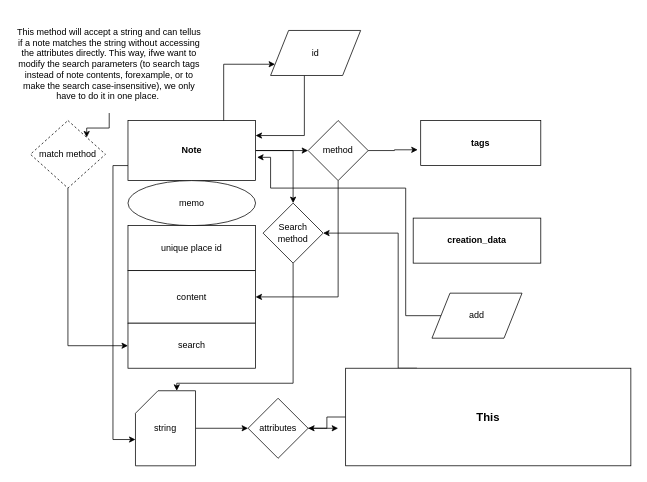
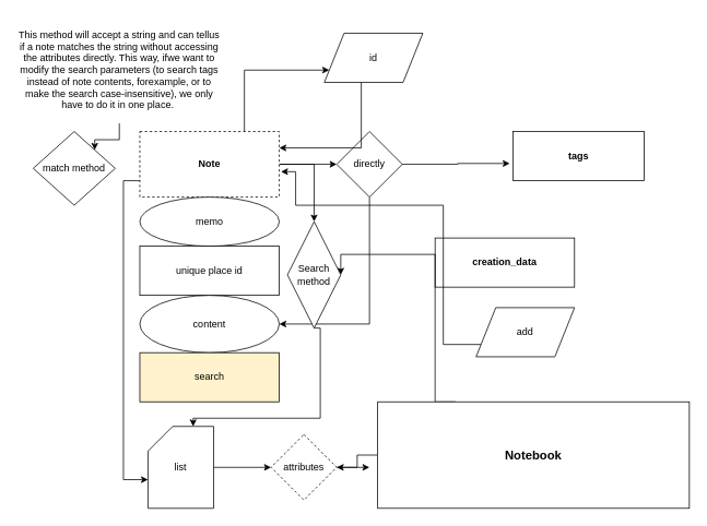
  <mxCell id="0" />
  <mxCell id="1" parent="0" />
  <mxCell id="2" style="edgeStyle=orthogonalEdgeStyle;rounded=0;orthogonalLoop=1;jettySize=auto;html=1;entryX=0;entryY=0.5;entryDx=0;entryDy=0;" parent="1" source="6" target="14" edge="1"><mxGeometry relative="1" as="geometry" /></mxCell>
  <mxCell id="3" style="edgeStyle=orthogonalEdgeStyle;rounded=0;orthogonalLoop=1;jettySize=auto;html=1;" parent="1" source="6" target="7" edge="1"><mxGeometry relative="1" as="geometry" /></mxCell>
  <mxCell id="4" style="edgeStyle=orthogonalEdgeStyle;rounded=0;orthogonalLoop=1;jettySize=auto;html=1;entryX=0;entryY=0;entryDx=0;entryDy=65;entryPerimeter=0;exitX=0;exitY=0.75;exitDx=0;exitDy=0;" parent="1" source="6" target="25" edge="1"><mxGeometry relative="1" as="geometry"><Array as="points"><mxPoint x="150" y="220" /><mxPoint x="150" y="585" /></Array></mxGeometry></mxCell>
  <mxCell id="5" style="edgeStyle=orthogonalEdgeStyle;rounded=0;orthogonalLoop=1;jettySize=auto;html=1;entryX=0.5;entryY=0;entryDx=0;entryDy=0;" parent="1" source="6" target="29" edge="1"><mxGeometry relative="1" as="geometry" /></mxCell>
- <mxCell id="6" value="&lt;b&gt;Note&lt;/b&gt;" style="rounded=0;whiteSpace=wrap;html=1;" parent="1" vertex="1"><mxGeometry x="170" y="160" width="170" height="80" as="geometry" /></mxCell>
+ <mxCell id="6" value="&lt;b&gt;Note&lt;/b&gt;" style="rounded=0;whiteSpace=wrap;html=1;dashed=1;" parent="1" vertex="1"><mxGeometry x="170" y="160" width="170" height="80" as="geometry" /></mxCell>
  <mxCell id="7" value="memo" style="ellipse;whiteSpace=wrap;html=1;" parent="1" vertex="1"><mxGeometry x="170" y="240" width="170" height="60" as="geometry" /></mxCell>
- <mxCell id="8" value="&lt;b&gt;tags&lt;/b&gt;" style="rounded=0;whiteSpace=wrap;html=1;" parent="1" vertex="1"><mxGeometry x="560" y="160" width="160" height="60" as="geometry" /></mxCell>
- <mxCell id="9" value="&lt;b&gt;creation_data&lt;/b&gt;" style="rounded=0;whiteSpace=wrap;html=1;" parent="1" vertex="1"><mxGeometry x="550" y="290" width="170" height="60" as="geometry" /></mxCell>
+ <mxCell id="8" value="&lt;b&gt;tags&lt;/b&gt;" style="rounded=0;whiteSpace=wrap;html=1;" parent="1" vertex="1"><mxGeometry x="625" y="160" width="160" height="60" as="geometry" /></mxCell>
+ <mxCell id="9" value="&lt;b&gt;creation_data&lt;/b&gt;" style="rounded=0;whiteSpace=wrap;html=1;" parent="1" vertex="1"><mxGeometry x="530" y="290" width="170" height="60" as="geometry" /></mxCell>
  <mxCell id="10" value="unique place id" style="rounded=0;whiteSpace=wrap;html=1;" parent="1" vertex="1"><mxGeometry x="170" y="300" width="170" height="60" as="geometry" /></mxCell>
- <mxCell id="11" value="content" style="rounded=0;whiteSpace=wrap;html=1;" parent="1" vertex="1"><mxGeometry x="170" y="360" width="170" height="70" as="geometry" /></mxCell>
+ <mxCell id="11" value="content" style="ellipse;whiteSpace=wrap;html=1;" parent="1" vertex="1"><mxGeometry x="170" y="360" width="170" height="70" as="geometry" /></mxCell>
  <mxCell id="12" style="edgeStyle=orthogonalEdgeStyle;rounded=0;orthogonalLoop=1;jettySize=auto;html=1;entryX=-0.025;entryY=0.65;entryDx=0;entryDy=0;entryPerimeter=0;" parent="1" source="14" target="8" edge="1"><mxGeometry relative="1" as="geometry" /></mxCell>
  <mxCell id="13" style="edgeStyle=orthogonalEdgeStyle;rounded=0;orthogonalLoop=1;jettySize=auto;html=1;entryX=1;entryY=0.5;entryDx=0;entryDy=0;" parent="1" source="14" target="11" edge="1"><mxGeometry relative="1" as="geometry"><mxPoint x="450" y="400" as="targetPoint" /><Array as="points"><mxPoint x="450" y="395" /></Array></mxGeometry></mxCell>
- <mxCell id="14" value="method" style="rhombus;whiteSpace=wrap;html=1;" parent="1" vertex="1"><mxGeometry x="410" y="160" width="80" height="80" as="geometry" /></mxCell>
- <mxCell id="15" style="edgeStyle=orthogonalEdgeStyle;rounded=0;orthogonalLoop=1;jettySize=auto;html=1;entryX=0;entryY=0.5;entryDx=0;entryDy=0;" parent="1" source="16" target="17" edge="1"><mxGeometry relative="1" as="geometry"><Array as="points"><mxPoint x="90" y="460" /></Array></mxGeometry></mxCell>
- <mxCell id="16" value="match method" style="rhombus;whiteSpace=wrap;html=1;dashed=1;" parent="1" vertex="1"><mxGeometry x="40" y="160" width="100" height="90" as="geometry" /></mxCell>
- <mxCell id="17" value="search" style="rounded=0;whiteSpace=wrap;html=1;" parent="1" vertex="1"><mxGeometry x="170" y="430" width="170" height="60" as="geometry" /></mxCell>
+ <mxCell id="14" value="directly" style="rhombus;whiteSpace=wrap;html=1;" parent="1" vertex="1"><mxGeometry x="410" y="160" width="80" height="80" as="geometry" /></mxCell>
+ <mxCell id="16" value="match method" style="rhombus;whiteSpace=wrap;html=1;" parent="1" vertex="1"><mxGeometry x="40" y="160" width="100" height="90" as="geometry" /></mxCell>
+ <mxCell id="17" value="search" style="rounded=0;whiteSpace=wrap;html=1;fillColor=#fff2cc;" parent="1" vertex="1"><mxGeometry x="170" y="430" width="170" height="60" as="geometry" /></mxCell>
  <mxCell id="18" style="edgeStyle=orthogonalEdgeStyle;rounded=0;orthogonalLoop=1;jettySize=auto;html=1;entryX=1;entryY=0;entryDx=0;entryDy=0;" parent="1" source="20" target="16" edge="1"><mxGeometry relative="1" as="geometry" /></mxCell>
  <mxCell id="19" value="" style="edgeStyle=orthogonalEdgeStyle;rounded=0;orthogonalLoop=1;jettySize=auto;html=1;exitX=0.75;exitY=0;exitDx=0;exitDy=0;" edge="1" parent="1" source="6" target="33"><mxGeometry relative="1" as="geometry"><mxPoint x="300" y="110" as="sourcePoint" /><Array as="points"><mxPoint x="298" y="85" /></Array></mxGeometry></mxCell>
  <mxCell id="20" value="&lt;div title=&quot;Page 73&quot;&gt;&lt;div&gt;&lt;div&gt;&lt;p&gt;&lt;span&gt;This method will accept a string and can tellus if a note matches the string without accessing the attributes directly. This way, ifwe want to modify the search parameters (to search tags instead of note contents, forexample, or to make the search case-insensitive), we only have to do it in one place.&amp;nbsp;&lt;/span&gt;&lt;/p&gt;&lt;/div&gt;&lt;/div&gt;&lt;/div&gt;" style="text;html=1;strokeColor=none;fillColor=none;align=center;verticalAlign=middle;whiteSpace=wrap;rounded=0;" parent="1" vertex="1"><mxGeometry width="250" height="130" as="geometry" x="20" y="20" /></mxCell>
  <mxCell id="21" style="edgeStyle=orthogonalEdgeStyle;rounded=0;orthogonalLoop=1;jettySize=auto;html=1;entryX=1;entryY=0.5;entryDx=0;entryDy=0;exitX=0.25;exitY=0;exitDx=0;exitDy=0;" parent="1" source="23" target="29" edge="1"><mxGeometry relative="1" as="geometry"><Array as="points"><mxPoint x="530" y="490" /><mxPoint x="530" y="310" /></Array></mxGeometry></mxCell>
  <mxCell id="22" style="edgeStyle=orthogonalEdgeStyle;rounded=0;orthogonalLoop=1;jettySize=auto;html=1;" edge="1" parent="1" source="23" target="27"><mxGeometry relative="1" as="geometry" /></mxCell>
- <mxCell id="23" value="&lt;font style=&quot;font-size: 15px&quot;&gt;&lt;b&gt;This&lt;/b&gt;&lt;/font&gt;" style="rounded=0;whiteSpace=wrap;html=1;" parent="1" vertex="1"><mxGeometry x="460" y="490" width="380" height="130" as="geometry" /></mxCell>
+ <mxCell id="23" value="&lt;font style=&quot;font-size: 15px&quot;&gt;&lt;b&gt;Notebook&lt;/b&gt;&lt;/font&gt;" style="rounded=0;whiteSpace=wrap;html=1;" parent="1" vertex="1"><mxGeometry x="460" y="490" width="380" height="130" as="geometry" /></mxCell>
  <mxCell id="24" style="edgeStyle=orthogonalEdgeStyle;rounded=0;orthogonalLoop=1;jettySize=auto;html=1;entryX=0;entryY=0.5;entryDx=0;entryDy=0;" parent="1" source="25" target="27" edge="1"><mxGeometry relative="1" as="geometry" /></mxCell>
- <mxCell id="25" value="string" style="shape=card;whiteSpace=wrap;html=1;" parent="1" vertex="1"><mxGeometry x="180" y="520" width="80" height="100" as="geometry" /></mxCell>
+ <mxCell id="25" value="list" style="shape=card;whiteSpace=wrap;html=1;" parent="1" vertex="1"><mxGeometry x="180" y="520" width="80" height="100" as="geometry" /></mxCell>
  <mxCell id="26" style="edgeStyle=orthogonalEdgeStyle;rounded=0;orthogonalLoop=1;jettySize=auto;html=1;" parent="1" source="27" edge="1"><mxGeometry relative="1" as="geometry"><mxPoint x="450" y="570" as="targetPoint" /></mxGeometry></mxCell>
- <mxCell id="27" value="attributes" style="rhombus;whiteSpace=wrap;html=1;" parent="1" vertex="1"><mxGeometry x="330" y="530" width="80" height="80" as="geometry" /></mxCell>
+ <mxCell id="27" value="attributes" style="rhombus;whiteSpace=wrap;html=1;dashed=1;" parent="1" vertex="1"><mxGeometry x="330" y="530" width="80" height="80" as="geometry" /></mxCell>
  <mxCell id="28" style="edgeStyle=orthogonalEdgeStyle;rounded=0;orthogonalLoop=1;jettySize=auto;html=1;entryX=0;entryY=0;entryDx=55;entryDy=0;entryPerimeter=0;exitX=0.5;exitY=1;exitDx=0;exitDy=0;" parent="1" source="29" target="25" edge="1"><mxGeometry relative="1" as="geometry"><Array as="points"><mxPoint x="390" y="510" /><mxPoint x="235" y="510" /></Array></mxGeometry></mxCell>
- <mxCell id="29" value="Search method" style="rhombus;whiteSpace=wrap;html=1;" parent="1" vertex="1"><mxGeometry x="350" y="270" width="80" height="80" as="geometry" /></mxCell>
+ <mxCell id="29" value="Search method" style="rhombus;whiteSpace=wrap;html=1;" parent="1" vertex="1"><mxGeometry x="350" y="270" width="65" height="130" as="geometry" /></mxCell>
  <mxCell id="30" style="edgeStyle=orthogonalEdgeStyle;rounded=0;orthogonalLoop=1;jettySize=auto;html=1;entryX=1.012;entryY=0.613;entryDx=0;entryDy=0;entryPerimeter=0;" edge="1" parent="1" source="31" target="6"><mxGeometry relative="1" as="geometry"><Array as="points"><mxPoint x="540" y="420" /><mxPoint x="540" y="250" /><mxPoint x="360" y="250" /><mxPoint x="360" y="209" /></Array></mxGeometry></mxCell>
- <mxCell id="31" value="add" style="shape=parallelogram;perimeter=parallelogramPerimeter;whiteSpace=wrap;html=1;" vertex="1" parent="1"><mxGeometry x="575" y="390" width="120" height="60" as="geometry" /></mxCell>
+ <mxCell id="31" value="add" style="shape=parallelogram;perimeter=parallelogramPerimeter;whiteSpace=wrap;html=1;" vertex="1" parent="1"><mxGeometry x="580" y="375" width="120" height="60" as="geometry" /></mxCell>
  <mxCell id="32" style="edgeStyle=orthogonalEdgeStyle;rounded=0;orthogonalLoop=1;jettySize=auto;html=1;entryX=1;entryY=0.25;entryDx=0;entryDy=0;exitX=0.375;exitY=1;exitDx=0;exitDy=0;exitPerimeter=0;" edge="1" parent="1" source="33" target="6"><mxGeometry relative="1" as="geometry" /></mxCell>
- <mxCell id="33" value="id" style="shape=parallelogram;perimeter=parallelogramPerimeter;whiteSpace=wrap;html=1;" vertex="1" parent="1"><mxGeometry x="360" y="40" width="120" height="60" as="geometry" /></mxCell>
+ <mxCell id="33" value="id" style="shape=parallelogram;perimeter=parallelogramPerimeter;whiteSpace=wrap;html=1;" vertex="1" parent="1"><mxGeometry x="395" y="40" width="120" height="60" as="geometry" /></mxCell>
